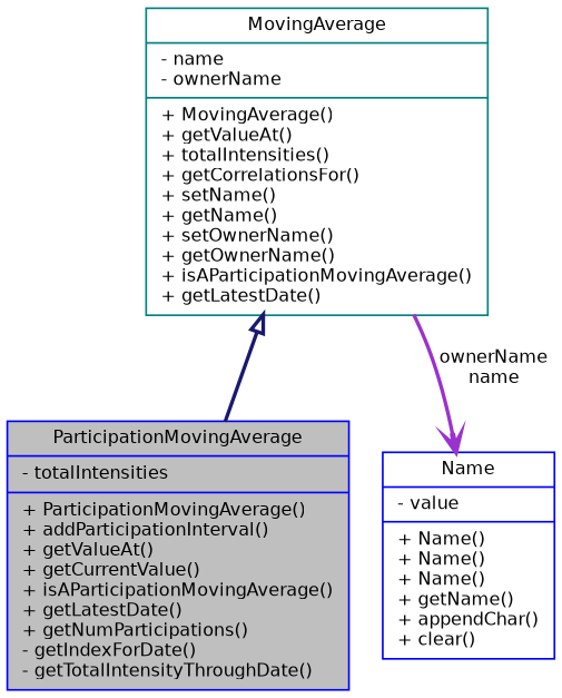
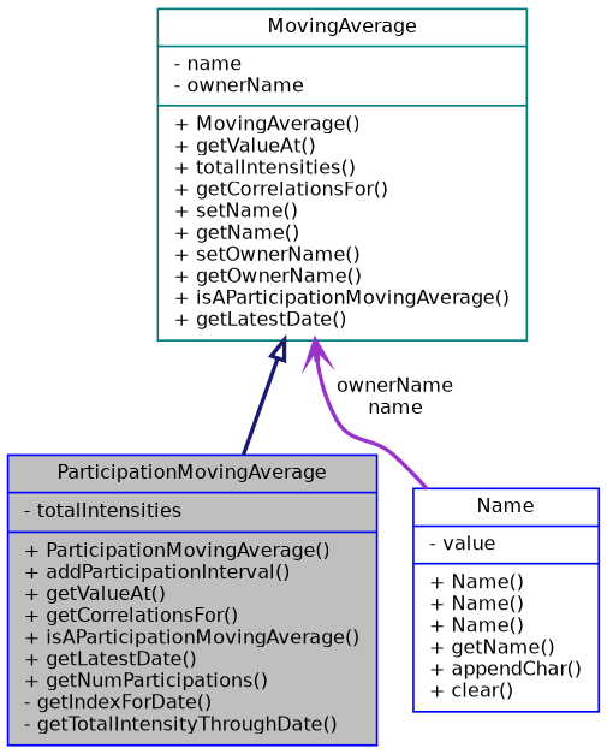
  digraph {
    node [color=blue fillcolor=white fontname=Helvetica fontsize=10 shape=record style=filled]
    edge [dir=back fontname=Helvetica fontsize=10 labelfontname=Helvetica labelfontsize=10 style=bold]
-   n1 [fillcolor=grey75 fontcolor=black height=0.2 label="{ParticipationMovingAverage\n|- totalIntensities\l|+ ParticipationMovingAverage()\l+ addParticipationInterval()\l+ getValueAt()\l+ getCurrentValue()\l+ isAParticipationMovingAverage()\l+ getLatestDate()\l+ getNumParticipations()\l- getIndexForDate()\l- getTotalIntensityThroughDate()\l}" width=0.4]
+   n1 [fillcolor=grey75 fontcolor=black height=0.2 label="{ParticipationMovingAverage\n|- totalIntensities\l|+ ParticipationMovingAverage()\l+ addParticipationInterval()\l+ getValueAt()\l+ getCorrelationsFor()\l+ isAParticipationMovingAverage()\l+ getLatestDate()\l+ getNumParticipations()\l- getIndexForDate()\l- getTotalIntensityThroughDate()\l}" width=0.4]
    n2 [color=teal height=0.2 label="{MovingAverage\n|- name\l- ownerName\l|+ MovingAverage()\l+ getValueAt()\l+ totalIntensities()\l+ getCorrelationsFor()\l+ setName()\l+ getName()\l+ setOwnerName()\l+ getOwnerName()\l+ isAParticipationMovingAverage()\l+ getLatestDate()\l}" width=0.4]
    n3 [height=0.2 label="{Name\n|- value\l|+ Name()\l+ Name()\l+ Name()\l+ getName()\l+ appendChar()\l+ clear()\l}" width=0.4]
    n2 -> n1 [arrowtail=empty color=midnightblue]
-   n3 -> n2 [arrowtail=open color=darkorchid3 label="ownerName\nname"]
+   n2 -> n3 [arrowtail=open color=darkorchid3 label="ownerName\nname"]
  }
